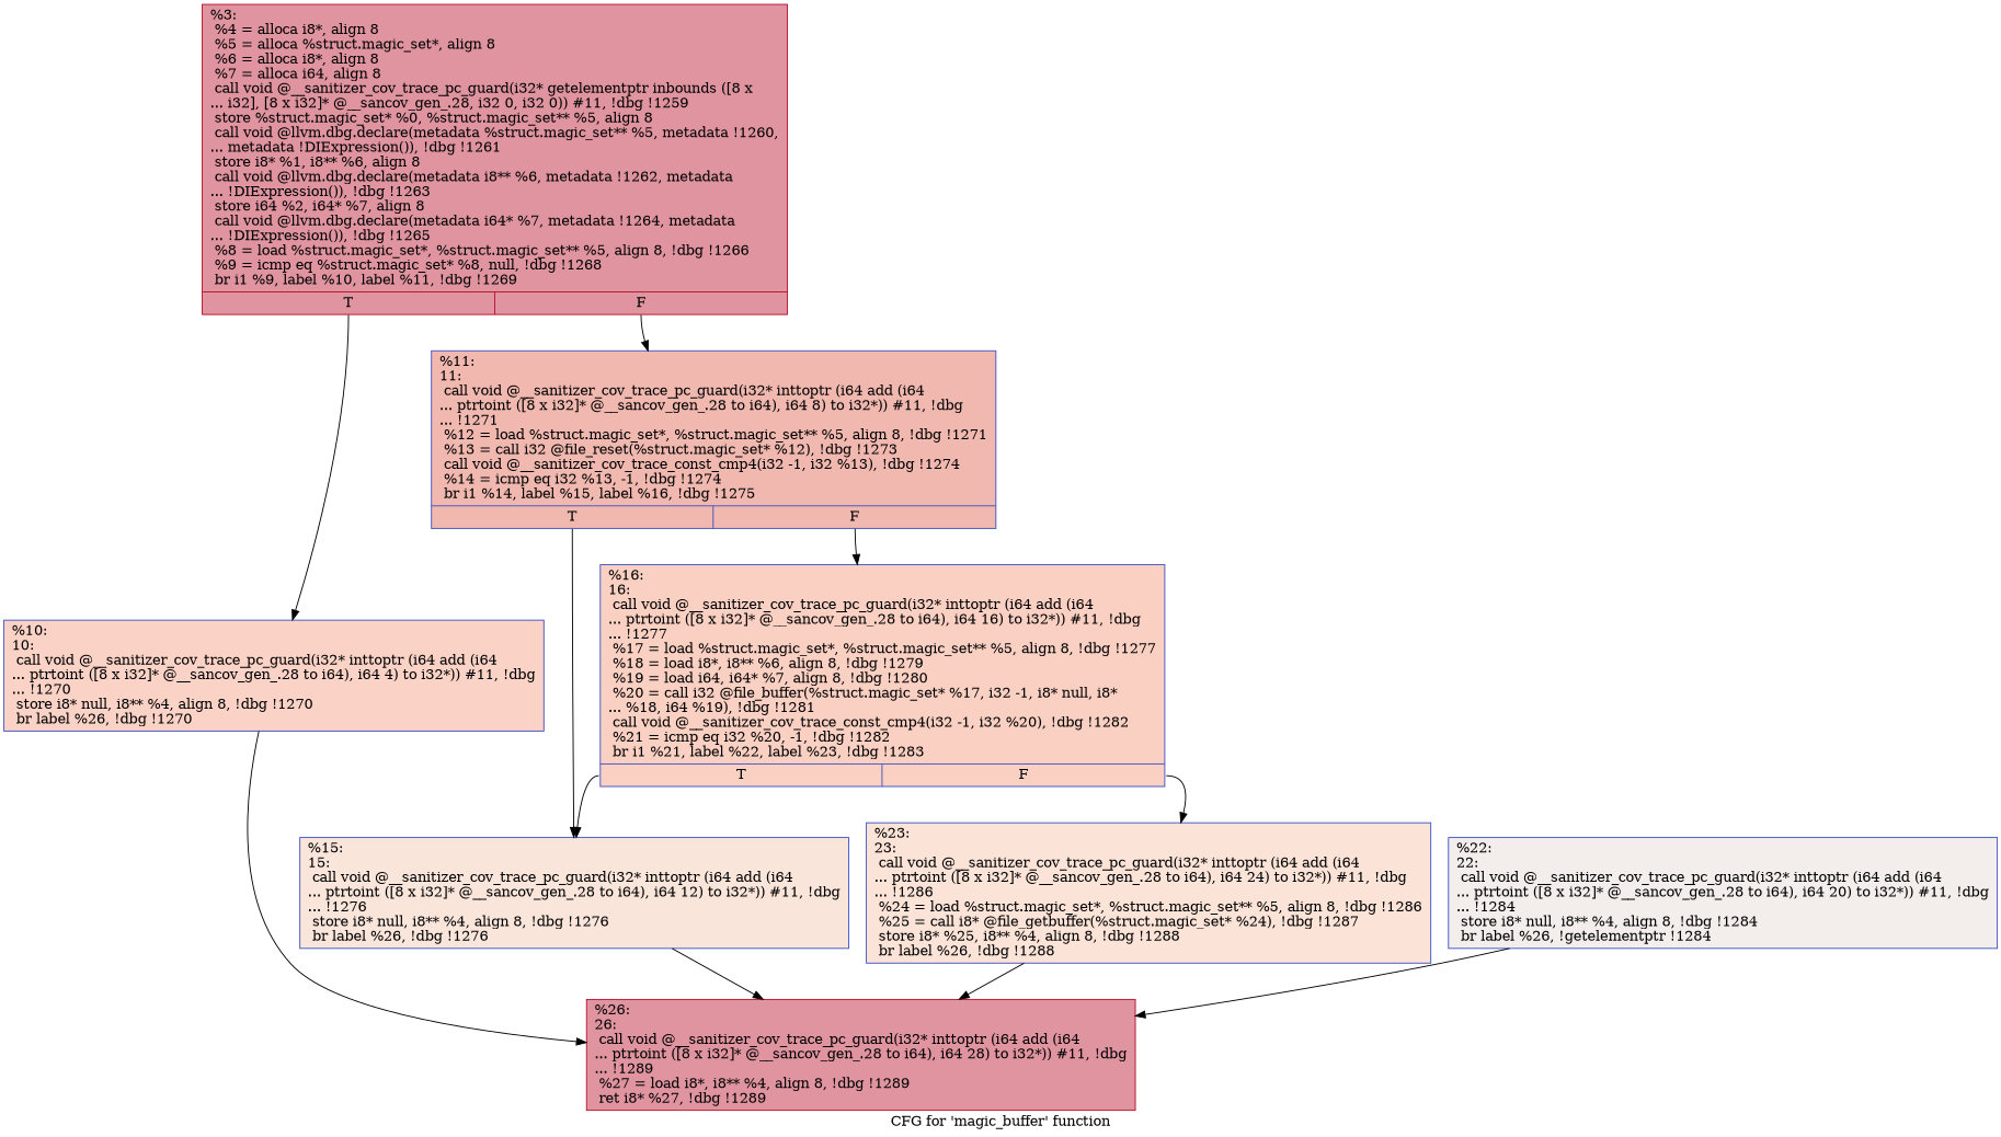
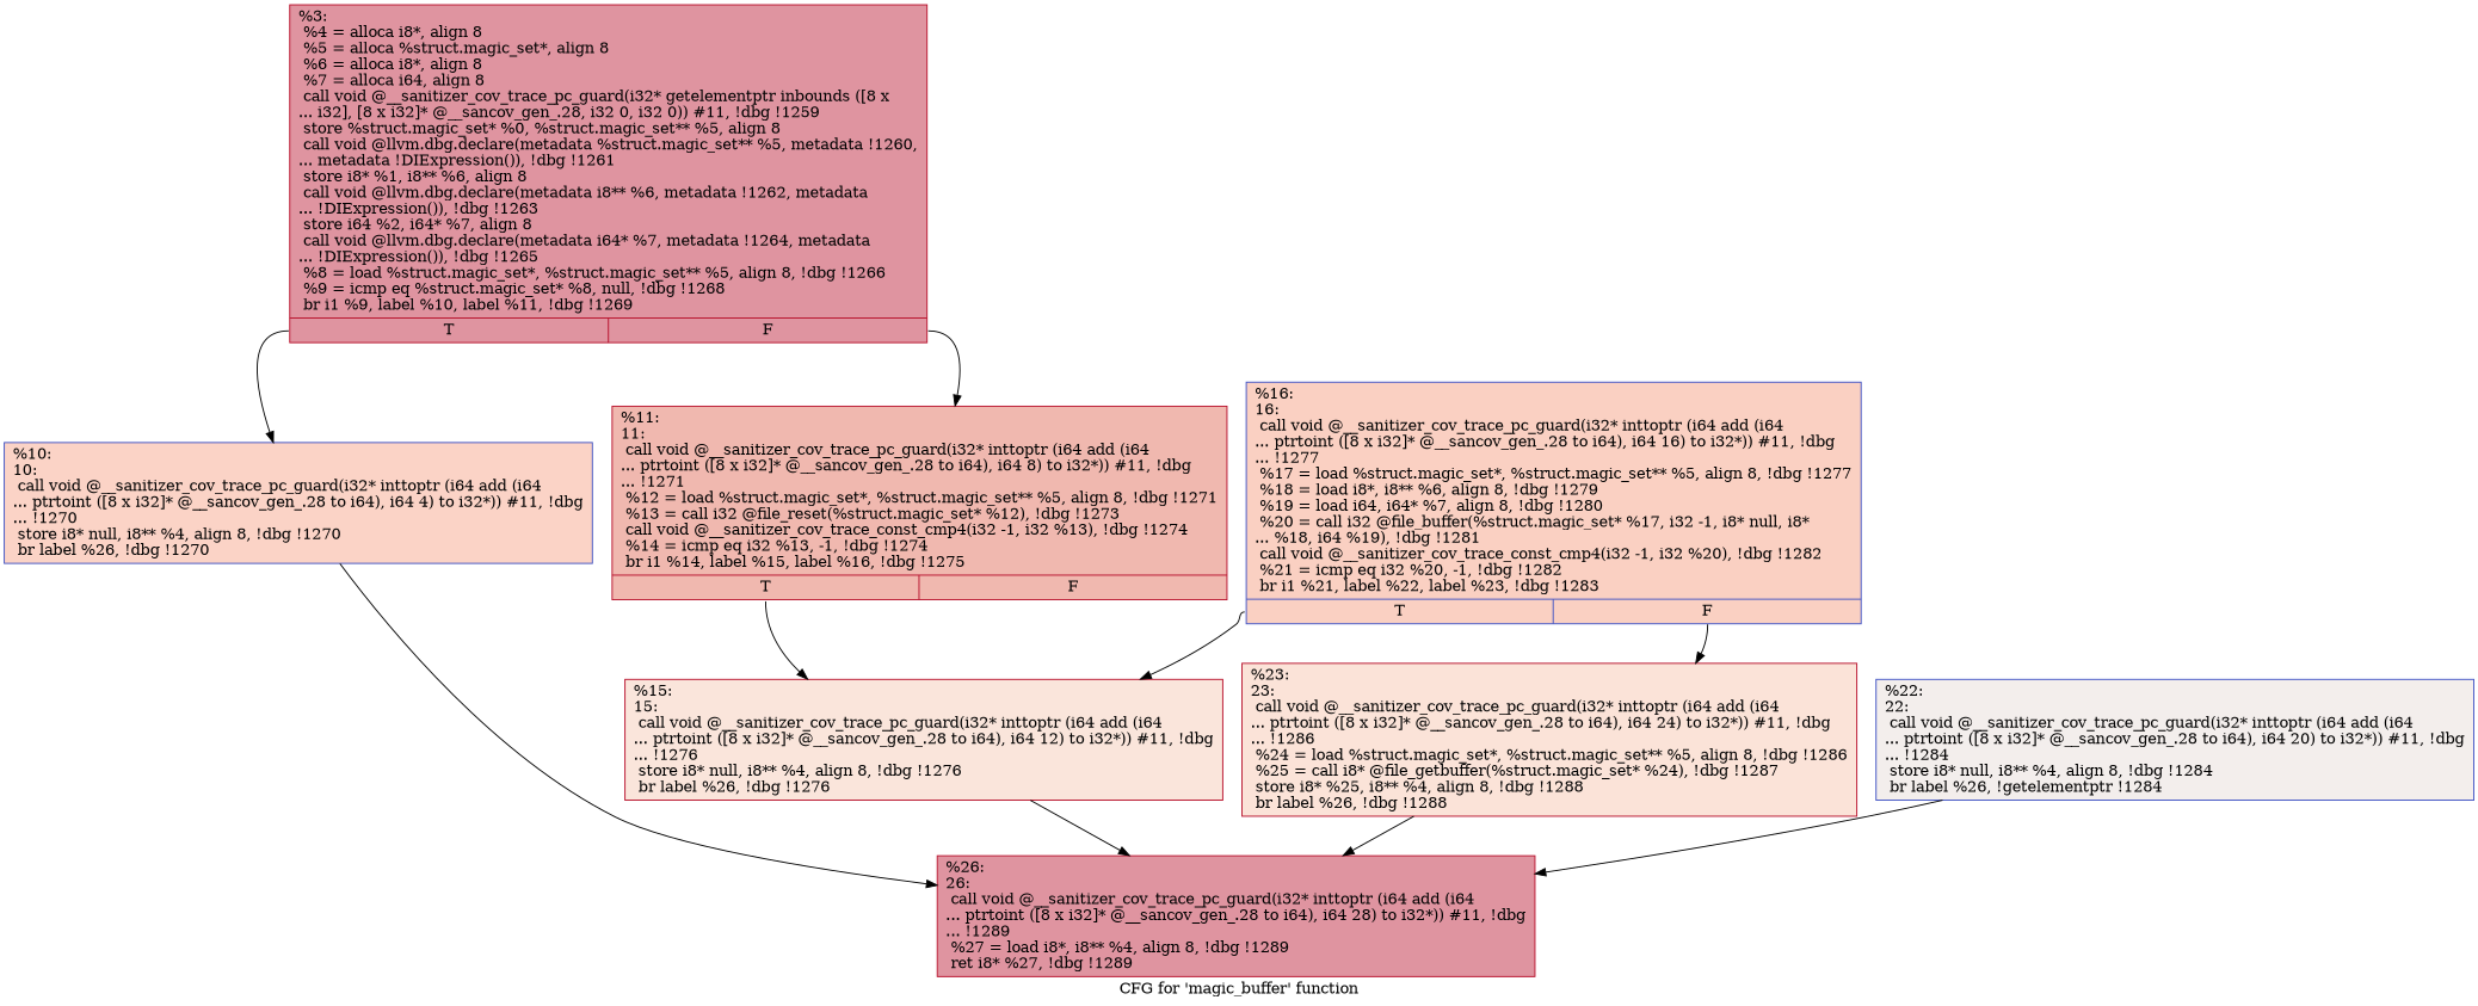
  digraph {
    label="CFG for 'magic_buffer' function"
    node [color="#3d50c3ff" fillcolor="#b70d2870" shape=record style=filled]
    n1 [color="#b70d28ff" label="{%3:\l  %4 = alloca i8*, align 8\l  %5 = alloca %struct.magic_set*, align 8\l  %6 = alloca i8*, align 8\l  %7 = alloca i64, align 8\l  call void @__sanitizer_cov_trace_pc_guard(i32* getelementptr inbounds ([8 x\l... i32], [8 x i32]* @__sancov_gen_.28, i32 0, i32 0)) #11, !dbg !1259\l  store %struct.magic_set* %0, %struct.magic_set** %5, align 8\l  call void @llvm.dbg.declare(metadata %struct.magic_set** %5, metadata !1260,\l... metadata !DIExpression()), !dbg !1261\l  store i8* %1, i8** %6, align 8\l  call void @llvm.dbg.declare(metadata i8** %6, metadata !1262, metadata\l... !DIExpression()), !dbg !1263\l  store i64 %2, i64* %7, align 8\l  call void @llvm.dbg.declare(metadata i64* %7, metadata !1264, metadata\l... !DIExpression()), !dbg !1265\l  %8 = load %struct.magic_set*, %struct.magic_set** %5, align 8, !dbg !1266\l  %9 = icmp eq %struct.magic_set* %8, null, !dbg !1268\l  br i1 %9, label %10, label %11, !dbg !1269\l|{<s0>T|<s1>F}}"]
    n2 [fillcolor="#f59c7d70" label="{%10:\l10:                                               \l  call void @__sanitizer_cov_trace_pc_guard(i32* inttoptr (i64 add (i64\l... ptrtoint ([8 x i32]* @__sancov_gen_.28 to i64), i64 4) to i32*)) #11, !dbg\l... !1270\l  store i8* null, i8** %4, align 8, !dbg !1270\l  br label %26, !dbg !1270\l}"]
-   n3 [fillcolor="#dc5d4a70" label="{%11:\l11:                                               \l  call void @__sanitizer_cov_trace_pc_guard(i32* inttoptr (i64 add (i64\l... ptrtoint ([8 x i32]* @__sancov_gen_.28 to i64), i64 8) to i32*)) #11, !dbg\l... !1271\l  %12 = load %struct.magic_set*, %struct.magic_set** %5, align 8, !dbg !1271\l  %13 = call i32 @file_reset(%struct.magic_set* %12), !dbg !1273\l  call void @__sanitizer_cov_trace_const_cmp4(i32 -1, i32 %13), !dbg !1274\l  %14 = icmp eq i32 %13, -1, !dbg !1274\l  br i1 %14, label %15, label %16, !dbg !1275\l|{<s0>T|<s1>F}}"]
+   n3 [color="#b70d28ff" fillcolor="#dc5d4a70" label="{%11:\l11:                                               \l  call void @__sanitizer_cov_trace_pc_guard(i32* inttoptr (i64 add (i64\l... ptrtoint ([8 x i32]* @__sancov_gen_.28 to i64), i64 8) to i32*)) #11, !dbg\l... !1271\l  %12 = load %struct.magic_set*, %struct.magic_set** %5, align 8, !dbg !1271\l  %13 = call i32 @file_reset(%struct.magic_set* %12), !dbg !1273\l  call void @__sanitizer_cov_trace_const_cmp4(i32 -1, i32 %13), !dbg !1274\l  %14 = icmp eq i32 %13, -1, !dbg !1274\l  br i1 %14, label %15, label %16, !dbg !1275\l|{<s0>T|<s1>F}}"]
    n4 [color="#b70d28ff" label="{%26:\l26:                                               \l  call void @__sanitizer_cov_trace_pc_guard(i32* inttoptr (i64 add (i64\l... ptrtoint ([8 x i32]* @__sancov_gen_.28 to i64), i64 28) to i32*)) #11, !dbg\l... !1289\l  %27 = load i8*, i8** %4, align 8, !dbg !1289\l  ret i8* %27, !dbg !1289\l}"]
-   n5 [fillcolor="#f4c5ad70" label="{%15:\l15:                                               \l  call void @__sanitizer_cov_trace_pc_guard(i32* inttoptr (i64 add (i64\l... ptrtoint ([8 x i32]* @__sancov_gen_.28 to i64), i64 12) to i32*)) #11, !dbg\l... !1276\l  store i8* null, i8** %4, align 8, !dbg !1276\l  br label %26, !dbg !1276\l}"]
+   n5 [color="#b70d28ff" fillcolor="#f4c5ad70" label="{%15:\l15:                                               \l  call void @__sanitizer_cov_trace_pc_guard(i32* inttoptr (i64 add (i64\l... ptrtoint ([8 x i32]* @__sancov_gen_.28 to i64), i64 12) to i32*)) #11, !dbg\l... !1276\l  store i8* null, i8** %4, align 8, !dbg !1276\l  br label %26, !dbg !1276\l}"]
    n6 [fillcolor="#f3947570" label="{%16:\l16:                                               \l  call void @__sanitizer_cov_trace_pc_guard(i32* inttoptr (i64 add (i64\l... ptrtoint ([8 x i32]* @__sancov_gen_.28 to i64), i64 16) to i32*)) #11, !dbg\l... !1277\l  %17 = load %struct.magic_set*, %struct.magic_set** %5, align 8, !dbg !1277\l  %18 = load i8*, i8** %6, align 8, !dbg !1279\l  %19 = load i64, i64* %7, align 8, !dbg !1280\l  %20 = call i32 @file_buffer(%struct.magic_set* %17, i32 -1, i8* null, i8*\l... %18, i64 %19), !dbg !1281\l  call void @__sanitizer_cov_trace_const_cmp4(i32 -1, i32 %20), !dbg !1282\l  %21 = icmp eq i32 %20, -1, !dbg !1282\l  br i1 %21, label %22, label %23, !dbg !1283\l|{<s0>T|<s1>F}}"]
-   n7 [fillcolor="#f6bfa670" label="{%23:\l23:                                               \l  call void @__sanitizer_cov_trace_pc_guard(i32* inttoptr (i64 add (i64\l... ptrtoint ([8 x i32]* @__sancov_gen_.28 to i64), i64 24) to i32*)) #11, !dbg\l... !1286\l  %24 = load %struct.magic_set*, %struct.magic_set** %5, align 8, !dbg !1286\l  %25 = call i8* @file_getbuffer(%struct.magic_set* %24), !dbg !1287\l  store i8* %25, i8** %4, align 8, !dbg !1288\l  br label %26, !dbg !1288\l}"]
+   n7 [color="#b70d28ff" fillcolor="#f6bfa670" label="{%23:\l23:                                               \l  call void @__sanitizer_cov_trace_pc_guard(i32* inttoptr (i64 add (i64\l... ptrtoint ([8 x i32]* @__sancov_gen_.28 to i64), i64 24) to i32*)) #11, !dbg\l... !1286\l  %24 = load %struct.magic_set*, %struct.magic_set** %5, align 8, !dbg !1286\l  %25 = call i8* @file_getbuffer(%struct.magic_set* %24), !dbg !1287\l  store i8* %25, i8** %4, align 8, !dbg !1288\l  br label %26, !dbg !1288\l}"]
    n8 [fillcolor="#e3d9d370" label="{%22:\l22:                                               \l  call void @__sanitizer_cov_trace_pc_guard(i32* inttoptr (i64 add (i64\l... ptrtoint ([8 x i32]* @__sancov_gen_.28 to i64), i64 20) to i32*)) #11, !dbg\l... !1284\l  store i8* null, i8** %4, align 8, !dbg !1284\l  br label %26, !getelementptr !1284\l}"]
    n1 -> n2 [tailport=s0]
    n1 -> n3 [tailport=s1]
    n2 -> n4
    n3 -> n5 [tailport=s0]
-   n3 -> n6 [tailport=s1]
    n5 -> n4
    n6 -> n5 [tailport=s0]
    n6 -> n7 [tailport=s1]
    n7 -> n4
    n8 -> n4
  }
